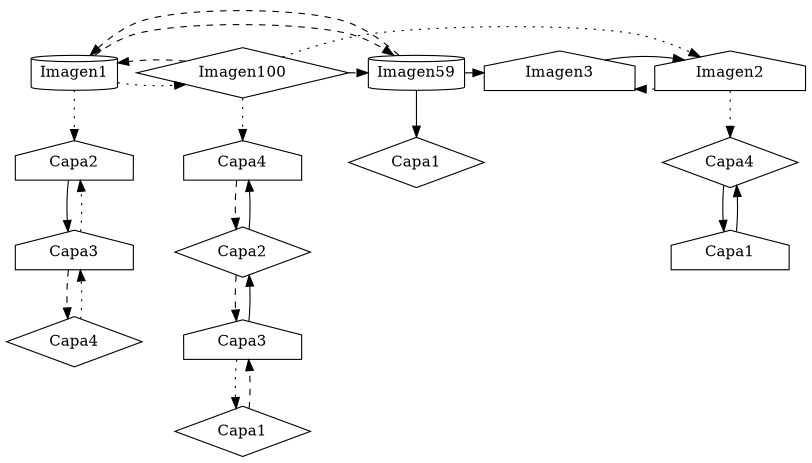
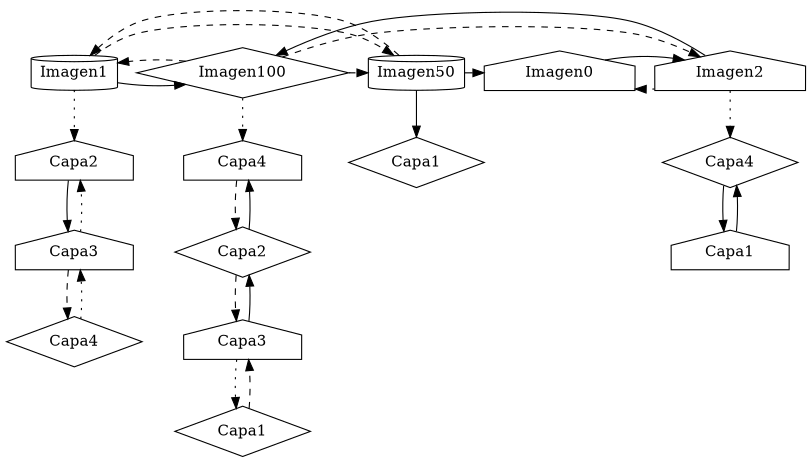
  digraph {
    node [shape=house]
    edge [style=solid]
    n1 [group=1 height=.1 label=Imagen1 shape=cylinder]
    n2 [group=1 height=.1 label=Imagen100 shape=diamond]
    n3 [group=1 height=.1 label=Imagen2]
-   n4 [group=1 height=.1 label=Imagen3]
-   n5 [group=1 height=.1 label=Imagen59 shape=cylinder]
+   n4 [group=1 height=.1 label=Imagen0]
+   n5 [group=1 height=.1 label=Imagen50 shape=cylinder]
    n6 [height=.1 label=Capa2]
    n7 [height=.1 label=Capa3]
    n8 [height=.1 label=Capa4 shape=diamond]
    n9 [height=.1 label=Capa4]
    n10 [height=.1 label=Capa2 shape=diamond]
    n11 [height=.1 label=Capa3]
    n12 [height=.1 label=Capa1 shape=diamond]
    n13 [height=.1 label=Capa4 shape=diamond]
    n14 [height=.1 label=Capa1]
    n15 [height=.1 label=Capa1 shape=diamond]
    subgraph sub_1 {
      subgraph sub_2 {
        rank=same
        n1
        n2
        n3
        n4
        n5
      }
    }
    subgraph sub_3 {
      n1
      n6
      n7
      n8
    }
    subgraph sub_4 {
      n2
      n9
      n10
      n11
      n12
    }
    subgraph sub_5 {
      n3
      n13
      n14
    }
    subgraph sub_6 {
      n5
      n15
    }
-   n1 -> n2 [style=dotted]
+   n1 -> n2
    n1 -> n5 [style=dashed]
    n1 -> n6 [style=dotted]
    n2 -> n1 [style=dashed]
-   n2 -> n3 [style=dotted]
+   n2 -> n3 [style=dashed]
    n2 -> n5 [style=dashed]
    n2 -> n9 [style=dotted]
+   n3 -> n2
    n3 -> n4 [style=dotted]
    n3 -> n13 [style=dotted]
    n4 -> n3
    n5 -> n1 [style=dashed]
    n5 -> n4
    n5 -> n15
    n6 -> n7
    n7 -> n6 [style=dotted]
    n7 -> n8 [style=dashed]
    n8 -> n7 [style=dotted]
    n9 -> n10 [style=dashed]
    n10 -> n9
    n10 -> n11 [style=dashed]
    n11 -> n10
    n11 -> n12 [style=dotted]
    n12 -> n11 [style=dashed]
    n13 -> n14
    n14 -> n13
  }
